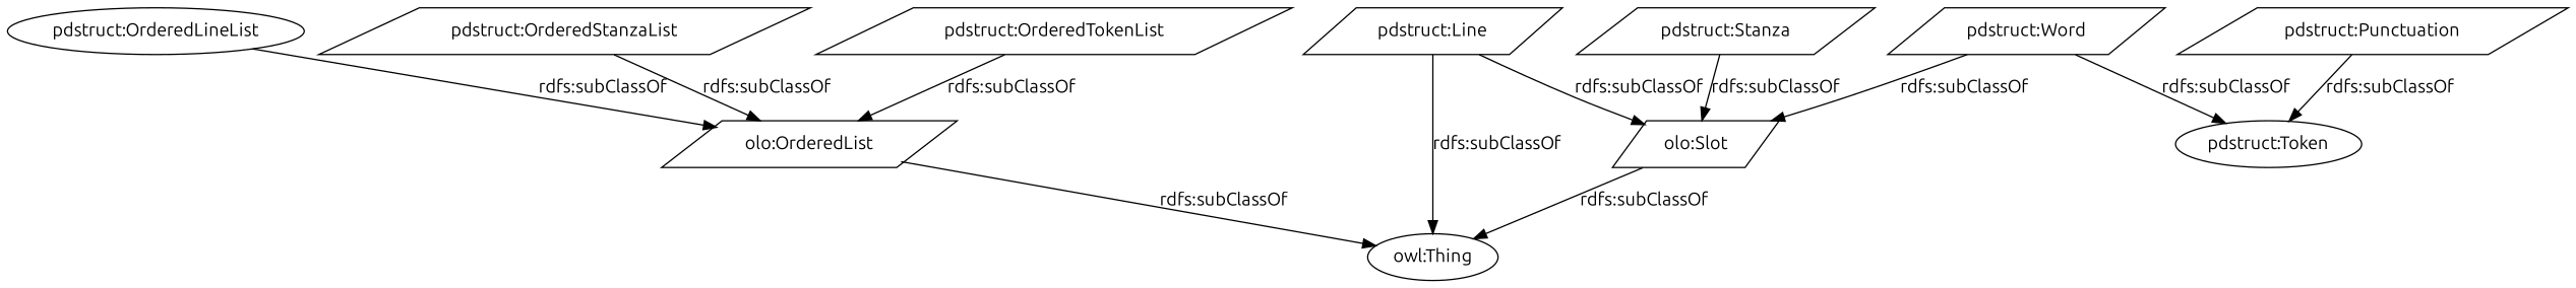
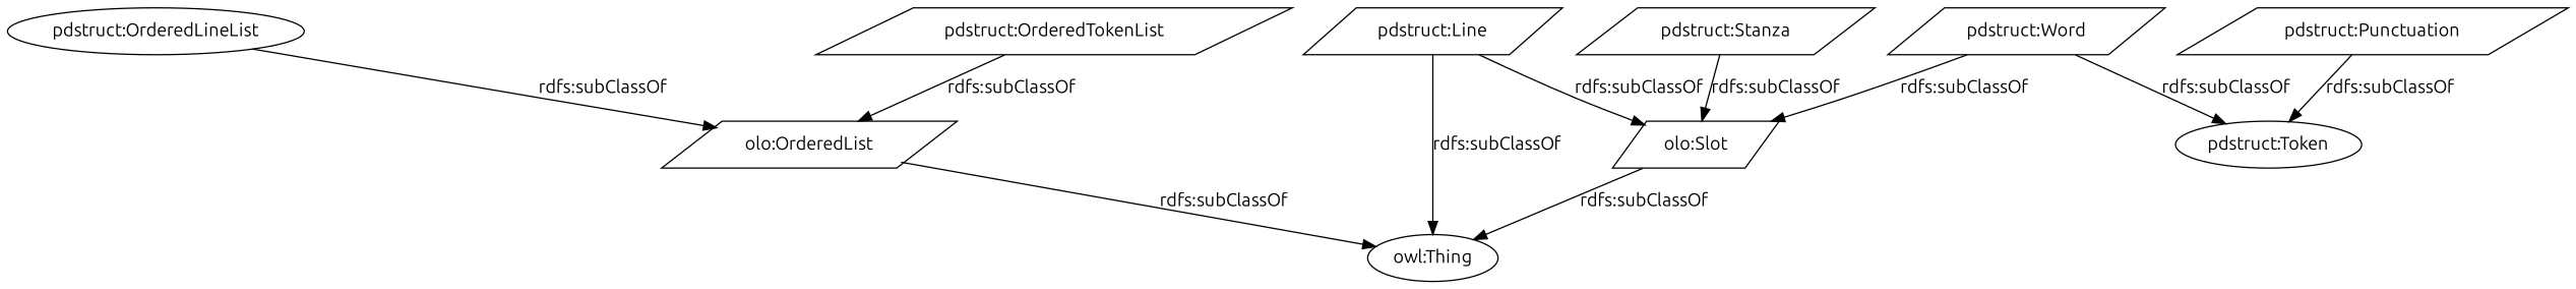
  digraph {
    fontname=Ubuntu
    rankdir=TB
    node [color=black fontname=Ubuntu shape=parallelogram]
    edge [fontname=Ubuntu]
    "pdstruct:Line"
    "olo:Slot"
    "owl:Thing" [shape=ellipse]
    "pdstruct:Token" [shape=ellipse]
    "pdstruct:Punctuation"
-   "pdstruct:OrderedStanzaList"
    "olo:OrderedList"
    "pdstruct:OrderedTokenList"
    "pdstruct:Word"
    "pdstruct:Stanza"
    "pdstruct:OrderedLineList" [shape=ellipse]
    "pdstruct:Line" -> "olo:Slot" [label="rdfs:subClassOf"]
    "pdstruct:Line" -> "owl:Thing" [label="rdfs:subClassOf"]
    "olo:Slot" -> "owl:Thing" [label="rdfs:subClassOf"]
    "pdstruct:Punctuation" -> "pdstruct:Token" [label="rdfs:subClassOf"]
-   "pdstruct:OrderedStanzaList" -> "olo:OrderedList" [label="rdfs:subClassOf"]
    "olo:OrderedList" -> "owl:Thing" [label="rdfs:subClassOf"]
    "pdstruct:OrderedTokenList" -> "olo:OrderedList" [label="rdfs:subClassOf"]
    "pdstruct:Word" -> "olo:Slot" [label="rdfs:subClassOf"]
    "pdstruct:Word" -> "pdstruct:Token" [label="rdfs:subClassOf"]
    "pdstruct:Stanza" -> "olo:Slot" [label="rdfs:subClassOf"]
    "pdstruct:OrderedLineList" -> "olo:OrderedList" [label="rdfs:subClassOf"]
  }
